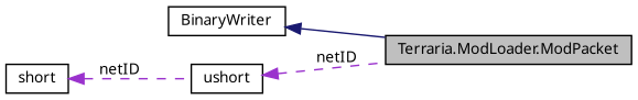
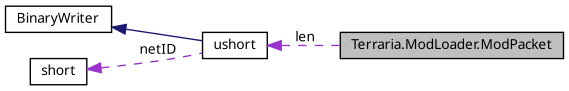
  digraph {
    fontname="Noto Sans"
    rankdir=LR
    node [color=black fillcolor=white fontname="Noto Sans" fontsize=10 shape=record style=filled]
    edge [color=darkorchid3 dir=back fontname="Noto Sans" fontsize=10 labelfontname=Helvetica labelfontsize=10 style=dashed]
    n1 [fillcolor=grey75 fontcolor=black height=0.2 label="Terraria.ModLoader.ModPacket" width=0.4]
    n2 [height=0.2 label=BinaryWriter width=0.4]
    n3 [height=0.2 label=ushort width=0.4]
    n4 [height=0.2 label=short width=0.4]
-   n2 -> n1 [color=midnightblue style=solid]
-   n3 -> n1 [label=" netID"]
+   n2 -> n3 [color=midnightblue style=solid]
+   n3 -> n1 [label=" len"]
    n4 -> n3 [label=" netID"]
  }
